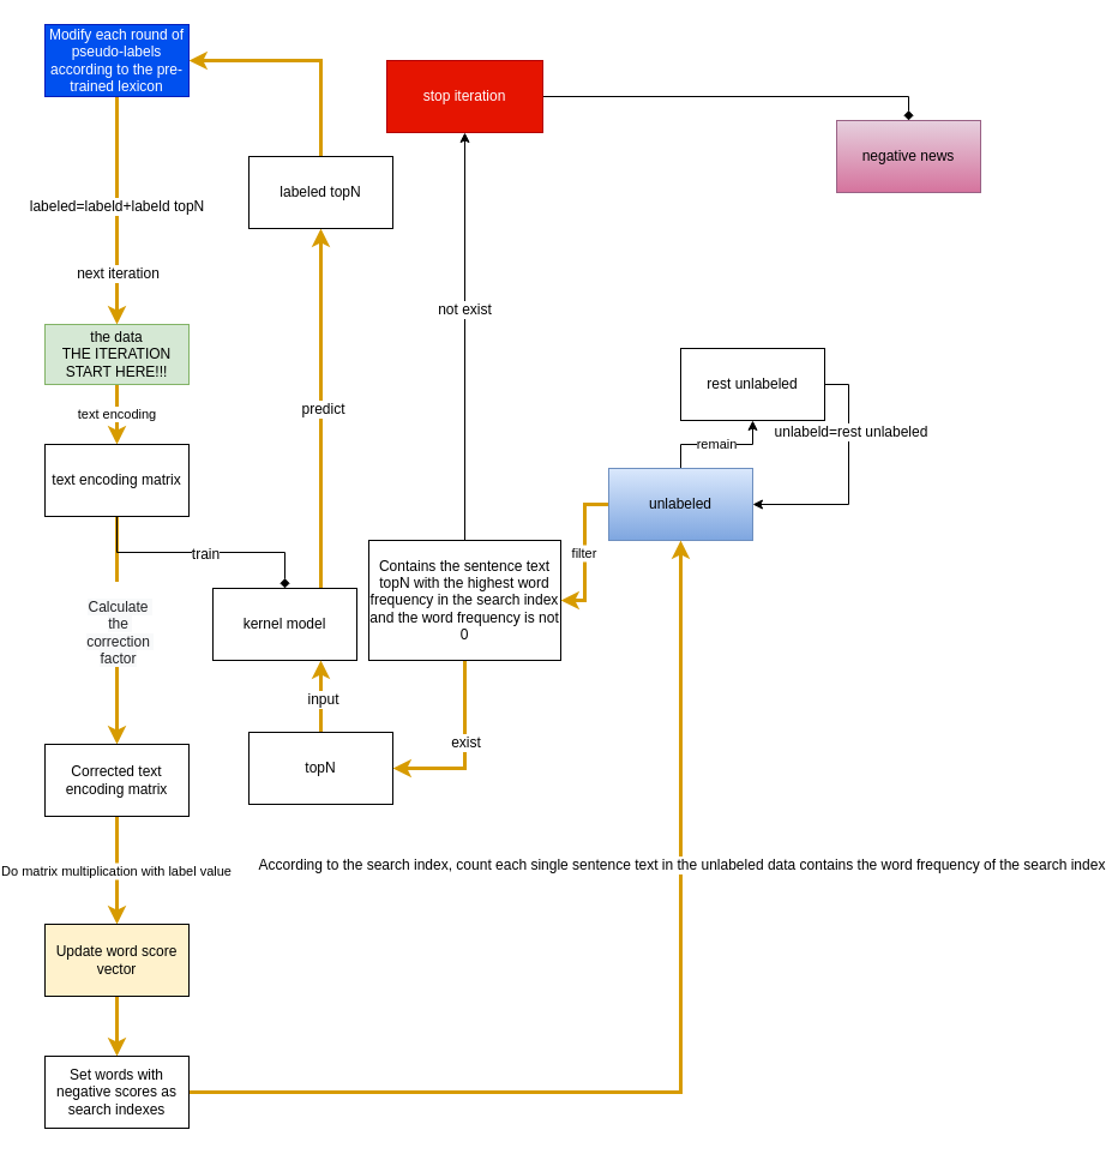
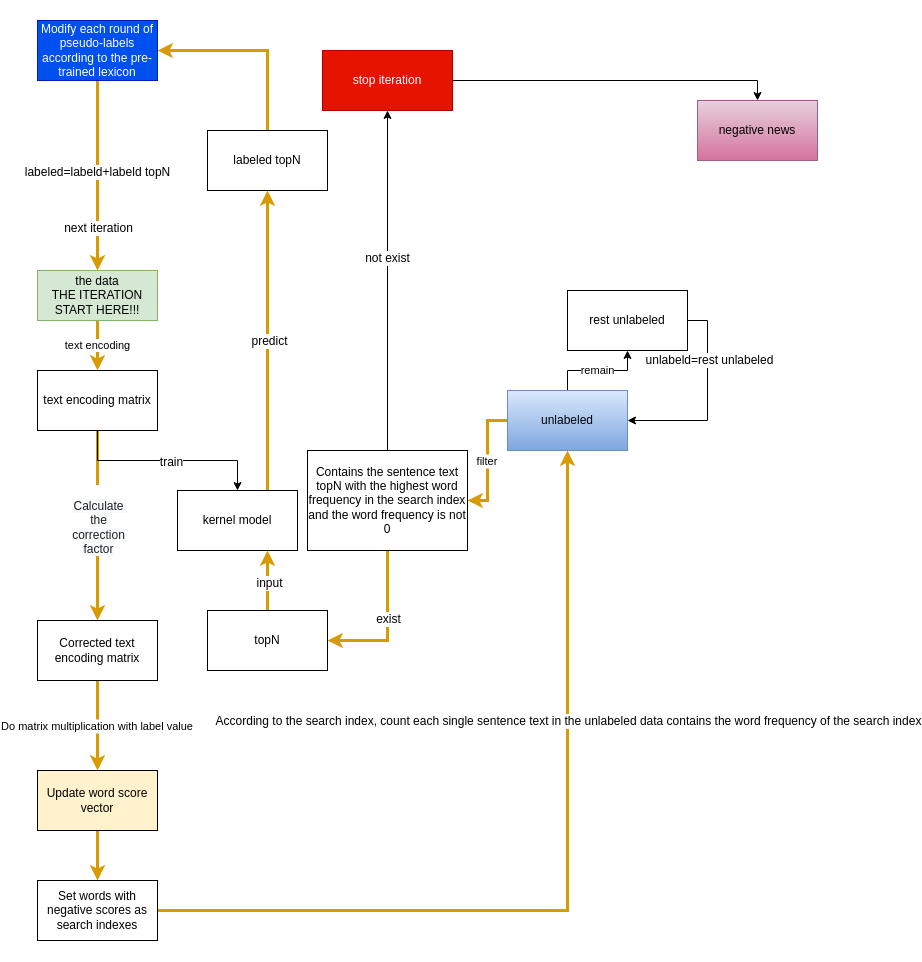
  <mxCell id="0" />
  <mxCell id="1" parent="0" />
  <mxCell id="2" style="edgeStyle=orthogonalEdgeStyle;rounded=0;orthogonalLoop=1;jettySize=auto;html=1;gradientColor=#ffa500;fillColor=#ffcd28;strokeColor=#d79b00;strokeWidth=3;exitX=0.5;exitY=1;exitDx=0;exitDy=0;" parent="1" source="40" target="12" edge="1"><mxGeometry relative="1" as="geometry" /></mxCell>
  <mxCell id="3" value="&lt;br&gt;&lt;span style=&quot;color: rgb(32 , 33 , 36) ; font-family: &amp;#34;arial&amp;#34; , sans-serif ; text-align: left ; white-space: pre-wrap ; background-color: rgb(248 , 249 , 250)&quot;&gt;Calculate the correction factor&lt;/span&gt;" style="text;html=1;resizable=0;points=[];align=center;verticalAlign=middle;labelBackgroundColor=#ffffff;" parent="2" vertex="1" connectable="0"><mxGeometry x="-0.295" y="-3" relative="1" as="geometry"><mxPoint x="3.5" y="22.5" as="offset" /></mxGeometry></mxCell>
- <mxCell id="4" style="edgeStyle=orthogonalEdgeStyle;rounded=0;orthogonalLoop=1;jettySize=auto;html=1;exitX=0.5;exitY=1;exitDx=0;exitDy=0;entryX=0.5;entryY=0;entryDx=0;entryDy=0;endArrow=diamond;" parent="1" source="40" target="20" edge="1"><mxGeometry relative="1" as="geometry" /></mxCell>
+ <mxCell id="4" style="edgeStyle=orthogonalEdgeStyle;rounded=0;orthogonalLoop=1;jettySize=auto;html=1;exitX=0.5;exitY=1;exitDx=0;exitDy=0;entryX=0.5;entryY=0;entryDx=0;entryDy=0;" parent="1" source="40" target="20" edge="1"><mxGeometry relative="1" as="geometry" /></mxCell>
  <mxCell id="5" value="train" style="text;html=1;resizable=0;points=[];align=center;verticalAlign=middle;labelBackgroundColor=#ffffff;" parent="4" vertex="1" connectable="0"><mxGeometry x="0.027" y="-1" relative="1" as="geometry"><mxPoint as="offset" /></mxGeometry></mxCell>
  <mxCell id="6" value="text encoding" style="edgeStyle=orthogonalEdgeStyle;rounded=0;orthogonalLoop=1;jettySize=auto;html=1;entryX=0.5;entryY=0;entryDx=0;entryDy=0;strokeWidth=3;gradientColor=#ffa500;fillColor=#ffcd28;strokeColor=#d79b00;" parent="1" source="7" target="40" edge="1"><mxGeometry relative="1" as="geometry" /></mxCell>
  <mxCell id="7" value="the data&lt;br&gt;THE ITERATION START HERE!!!" style="rounded=0;whiteSpace=wrap;html=1;fillColor=#d5e8d4;strokeColor=#82b366;" parent="1" vertex="1"><mxGeometry x="20" y="270" width="120" height="50" as="geometry" /></mxCell>
  <mxCell id="8" value="filter" style="edgeStyle=orthogonalEdgeStyle;rounded=0;orthogonalLoop=1;jettySize=auto;entryX=1;entryY=0.5;entryDx=0;entryDy=0;gradientColor=#ffa500;fillColor=#ffcd28;strokeColor=#d79b00;strokeWidth=3;" parent="1" source="10" target="25" edge="1"><mxGeometry relative="1" as="geometry" /></mxCell>
  <mxCell id="9" value="remain" style="edgeStyle=orthogonalEdgeStyle;rounded=0;orthogonalLoop=1;jettySize=auto;html=1;exitX=0.5;exitY=0;exitDx=0;exitDy=0;entryX=0.5;entryY=1;entryDx=0;entryDy=0;" parent="1" source="10" target="28" edge="1"><mxGeometry relative="1" as="geometry" /></mxCell>
  <mxCell id="10" value="unlabeled" style="rounded=0;whiteSpace=wrap;html=1;gradientColor=#7ea6e0;fillColor=#dae8fc;strokeColor=#6c8ebf;" parent="1" vertex="1"><mxGeometry x="490" y="390" width="120" height="60" as="geometry" /></mxCell>
  <mxCell id="11" value="Do matrix multiplication with label value" style="edgeStyle=orthogonalEdgeStyle;rounded=0;orthogonalLoop=1;jettySize=auto;entryX=0.5;entryY=0;entryDx=0;entryDy=0;gradientColor=#ffa500;fillColor=#ffcd28;strokeColor=#d79b00;strokeWidth=3;" parent="1" source="12" target="14" edge="1"><mxGeometry relative="1" as="geometry" /></mxCell>
  <mxCell id="12" value="Corrected text encoding matrix" style="rounded=0;whiteSpace=wrap;" parent="1" vertex="1"><mxGeometry x="20" y="620" width="120" height="60" as="geometry" /></mxCell>
  <mxCell id="13" style="edgeStyle=orthogonalEdgeStyle;rounded=0;orthogonalLoop=1;jettySize=auto;html=1;entryX=0.5;entryY=0;entryDx=0;entryDy=0;gradientColor=#ffa500;fillColor=#ffcd28;strokeColor=#d79b00;strokeWidth=3;" parent="1" source="14" target="17" edge="1"><mxGeometry relative="1" as="geometry" /></mxCell>
  <mxCell id="14" value="Update word score vector" style="rounded=0;whiteSpace=wrap;html=1;fillColor=#fff2cc;" parent="1" vertex="1"><mxGeometry x="20" y="770" width="120" height="60" as="geometry" /></mxCell>
  <mxCell id="15" style="edgeStyle=orthogonalEdgeStyle;rounded=0;orthogonalLoop=1;jettySize=auto;html=1;exitX=1;exitY=0.5;exitDx=0;exitDy=0;gradientColor=#ffa500;fillColor=#ffcd28;strokeColor=#d79b00;strokeWidth=3;" parent="1" source="17" target="10" edge="1"><mxGeometry relative="1" as="geometry" /></mxCell>
  <mxCell id="16" value="According to the search index, count each single sentence text in the unlabeled data contains the word frequency of the search index" style="text;html=1;resizable=0;points=[];align=center;verticalAlign=middle;labelBackgroundColor=#ffffff;" parent="15" vertex="1" connectable="0"><mxGeometry x="0.492" y="1" relative="1" as="geometry"><mxPoint x="1" y="49" as="offset" /></mxGeometry></mxCell>
  <mxCell id="17" value="Set words with negative scores as search indexes" style="rounded=0;whiteSpace=wrap;" parent="1" vertex="1"><mxGeometry x="20" y="880" width="120" height="60" as="geometry" /></mxCell>
  <mxCell id="18" style="edgeStyle=orthogonalEdgeStyle;rounded=0;orthogonalLoop=1;jettySize=auto;html=1;exitX=0.75;exitY=0;exitDx=0;exitDy=0;entryX=0.5;entryY=1;entryDx=0;entryDy=0;gradientColor=#ffa500;fillColor=#ffcd28;strokeColor=#d79b00;strokeWidth=3;" parent="1" source="20" target="38" edge="1"><mxGeometry relative="1" as="geometry" /></mxCell>
  <mxCell id="19" value="predict" style="text;html=1;resizable=0;points=[];align=center;verticalAlign=middle;labelBackgroundColor=#ffffff;" parent="18" vertex="1" connectable="0"><mxGeometry y="-1" relative="1" as="geometry"><mxPoint as="offset" /></mxGeometry></mxCell>
  <mxCell id="20" value="kernel model" style="rounded=0;whiteSpace=wrap;html=1;" parent="1" vertex="1"><mxGeometry x="160" y="490" width="120" height="60" as="geometry" /></mxCell>
  <mxCell id="21" style="edgeStyle=orthogonalEdgeStyle;rounded=0;orthogonalLoop=1;jettySize=auto;html=1;exitX=0.5;exitY=0;exitDx=0;exitDy=0;entryX=0.5;entryY=1;entryDx=0;entryDy=0;" parent="1" source="25" target="33" edge="1"><mxGeometry relative="1" as="geometry" /></mxCell>
  <mxCell id="22" value="not exist" style="text;html=1;resizable=0;points=[];align=center;verticalAlign=middle;labelBackgroundColor=#ffffff;" parent="21" vertex="1" connectable="0"><mxGeometry x="0.138" y="1" relative="1" as="geometry"><mxPoint as="offset" /></mxGeometry></mxCell>
  <mxCell id="23" style="edgeStyle=orthogonalEdgeStyle;rounded=0;orthogonalLoop=1;jettySize=auto;html=1;exitX=0.5;exitY=1;exitDx=0;exitDy=0;entryX=1;entryY=0.5;entryDx=0;entryDy=0;gradientColor=#ffa500;fillColor=#ffcd28;strokeColor=#d79b00;strokeWidth=3;" parent="1" source="25" target="31" edge="1"><mxGeometry relative="1" as="geometry" /></mxCell>
  <mxCell id="24" value="exist" style="text;html=1;resizable=0;points=[];align=center;verticalAlign=middle;labelBackgroundColor=#ffffff;" parent="23" vertex="1" connectable="0"><mxGeometry x="-0.1" relative="1" as="geometry"><mxPoint as="offset" /></mxGeometry></mxCell>
  <mxCell id="25" value="&lt;span style=&quot;background-color: rgb(255 , 255 , 255)&quot;&gt;Contains the sentence text topN with the highest word frequency in the search index and the word frequency is not 0&lt;/span&gt;" style="rounded=0;whiteSpace=wrap;html=1;" parent="1" vertex="1"><mxGeometry x="290" y="450" width="160" height="100" as="geometry" /></mxCell>
  <mxCell id="26" style="edgeStyle=orthogonalEdgeStyle;rounded=0;orthogonalLoop=1;jettySize=auto;html=1;exitX=1;exitY=0.5;exitDx=0;exitDy=0;entryX=1;entryY=0.5;entryDx=0;entryDy=0;" parent="1" source="28" target="10" edge="1"><mxGeometry relative="1" as="geometry" /></mxCell>
  <mxCell id="27" value="unlabeld=rest unlabeled" style="text;html=1;resizable=0;points=[];align=center;verticalAlign=middle;labelBackgroundColor=#ffffff;" parent="26" vertex="1" connectable="0"><mxGeometry x="-0.409" y="1" relative="1" as="geometry"><mxPoint as="offset" /></mxGeometry></mxCell>
  <mxCell id="28" value="rest unlabeled" style="rounded=0;whiteSpace=wrap;html=1;" parent="1" vertex="1"><mxGeometry x="550" y="290" width="120" height="60" as="geometry" /></mxCell>
  <mxCell id="29" style="edgeStyle=orthogonalEdgeStyle;rounded=0;orthogonalLoop=1;jettySize=auto;html=1;exitX=0.5;exitY=0;exitDx=0;exitDy=0;entryX=0.75;entryY=1;entryDx=0;entryDy=0;gradientColor=#ffa500;fillColor=#ffcd28;strokeColor=#d79b00;strokeWidth=3;" parent="1" source="31" target="20" edge="1"><mxGeometry relative="1" as="geometry" /></mxCell>
  <mxCell id="30" value="input" style="text;html=1;resizable=0;points=[];align=center;verticalAlign=middle;labelBackgroundColor=#ffffff;" parent="29" vertex="1" connectable="0"><mxGeometry x="-0.067" y="-1" relative="1" as="geometry"><mxPoint as="offset" /></mxGeometry></mxCell>
  <mxCell id="31" value="topN" style="rounded=0;whiteSpace=wrap;html=1;" parent="1" vertex="1"><mxGeometry x="190" y="610" width="120" height="60" as="geometry" /></mxCell>
- <mxCell id="32" style="edgeStyle=orthogonalEdgeStyle;rounded=0;orthogonalLoop=1;jettySize=auto;html=1;entryX=0.5;entryY=0;entryDx=0;entryDy=0;labelBackgroundColor=#FF9933;strokeWidth=1;fontColor=#FF8000;strokeColor=#000000;endArrow=diamond;" parent="1" source="33" target="39" edge="1"><mxGeometry relative="1" as="geometry" /></mxCell>
+ <mxCell id="32" style="edgeStyle=orthogonalEdgeStyle;rounded=0;orthogonalLoop=1;jettySize=auto;html=1;entryX=0.5;entryY=0;entryDx=0;entryDy=0;labelBackgroundColor=#FF9933;strokeWidth=1;fontColor=#FF8000;strokeColor=#000000;" parent="1" source="33" target="39" edge="1"><mxGeometry relative="1" as="geometry" /></mxCell>
  <mxCell id="33" value="stop iteration" style="rounded=0;whiteSpace=wrap;html=1;fillColor=#e51400;strokeColor=#B20000;fontColor=#ffffff;" parent="1" vertex="1"><mxGeometry x="305" y="50" width="130" height="60" as="geometry" /></mxCell>
  <mxCell id="34" style="edgeStyle=orthogonalEdgeStyle;rounded=0;orthogonalLoop=1;jettySize=auto;html=1;entryX=0.5;entryY=0;entryDx=0;entryDy=0;gradientColor=#ffa500;fillColor=#ffcd28;strokeColor=#d79b00;strokeWidth=3;exitX=0.5;exitY=1;exitDx=0;exitDy=0;" parent="1" source="41" target="7" edge="1"><mxGeometry relative="1" as="geometry" /></mxCell>
  <mxCell id="35" value="labeled=labeld+labeld topN" style="text;html=1;resizable=0;points=[];align=center;verticalAlign=middle;labelBackgroundColor=#ffffff;" parent="34" vertex="1" connectable="0"><mxGeometry x="-0.043" y="-1" relative="1" as="geometry"><mxPoint as="offset" /></mxGeometry></mxCell>
  <mxCell id="36" value="next iteration" style="text;html=1;resizable=0;points=[];align=center;verticalAlign=middle;labelBackgroundColor=#ffffff;" parent="34" vertex="1" connectable="0"><mxGeometry x="0.546" relative="1" as="geometry"><mxPoint as="offset" /></mxGeometry></mxCell>
  <mxCell id="37" style="edgeStyle=orthogonalEdgeStyle;rounded=0;orthogonalLoop=1;jettySize=auto;html=1;exitX=0.5;exitY=0;exitDx=0;exitDy=0;entryX=1;entryY=0.5;entryDx=0;entryDy=0;fontColor=#FF8000;labelBackgroundColor=#FF9933;gradientColor=#ffa500;fillColor=#ffcd28;strokeColor=#d79b00;strokeWidth=3;" parent="1" source="38" target="41" edge="1"><mxGeometry relative="1" as="geometry" /></mxCell>
  <mxCell id="38" value="labeled topN" style="rounded=0;whiteSpace=wrap;html=1;" parent="1" vertex="1"><mxGeometry x="190" width="120" height="60" as="geometry" y="130" /></mxCell>
  <mxCell id="39" value="negative news" style="rounded=0;whiteSpace=wrap;fillColor=#e6d0de;strokeColor=#996185;gradientColor=#d5739d;" parent="1" vertex="1"><mxGeometry x="680" y="100" width="120" height="60" as="geometry" /></mxCell>
  <mxCell id="40" value="text encoding matrix" style="rounded=0;whiteSpace=wrap;html=1;" parent="1" vertex="1"><mxGeometry x="20" y="370" width="120" height="60" as="geometry" /></mxCell>
  <mxCell id="41" value="Modify each round of pseudo-labels according to the pre-trained lexicon" style="rounded=0;whiteSpace=wrap;fillColor=#0050ef;strokeColor=#001DBC;fontColor=#ffffff;" parent="1" vertex="1"><mxGeometry x="20" y="20" width="120" height="60" as="geometry" /></mxCell>
